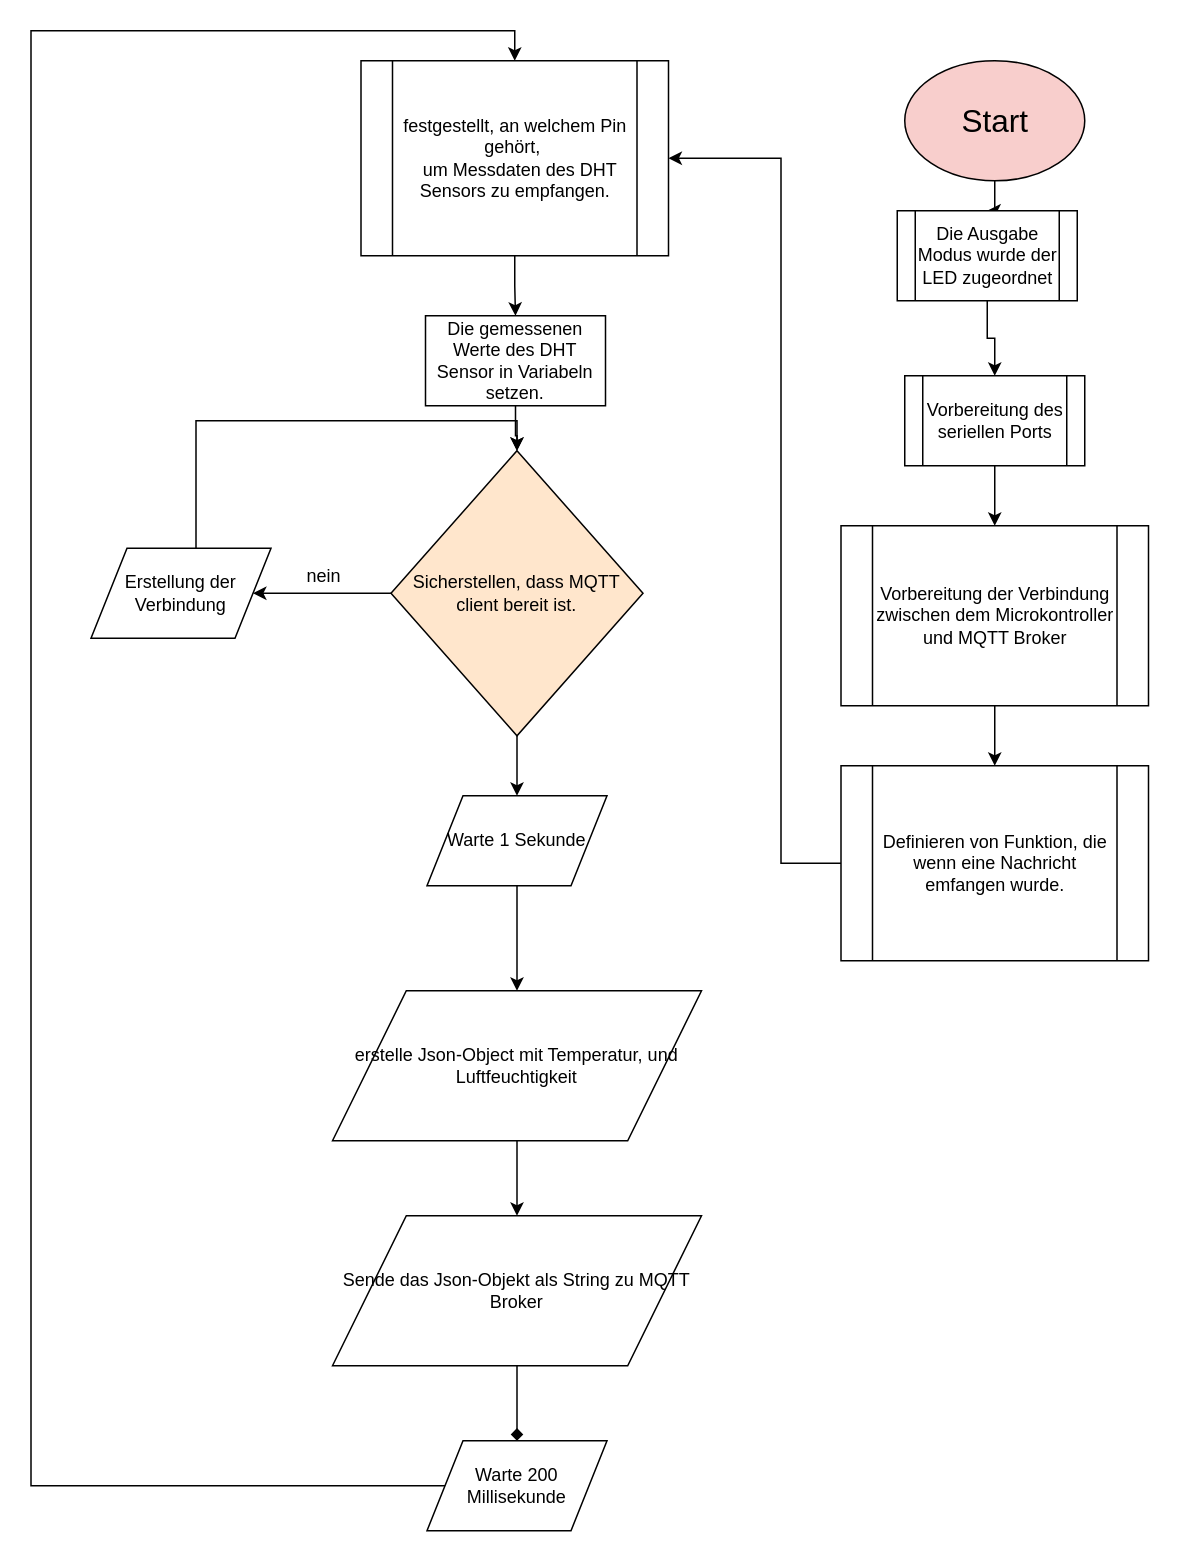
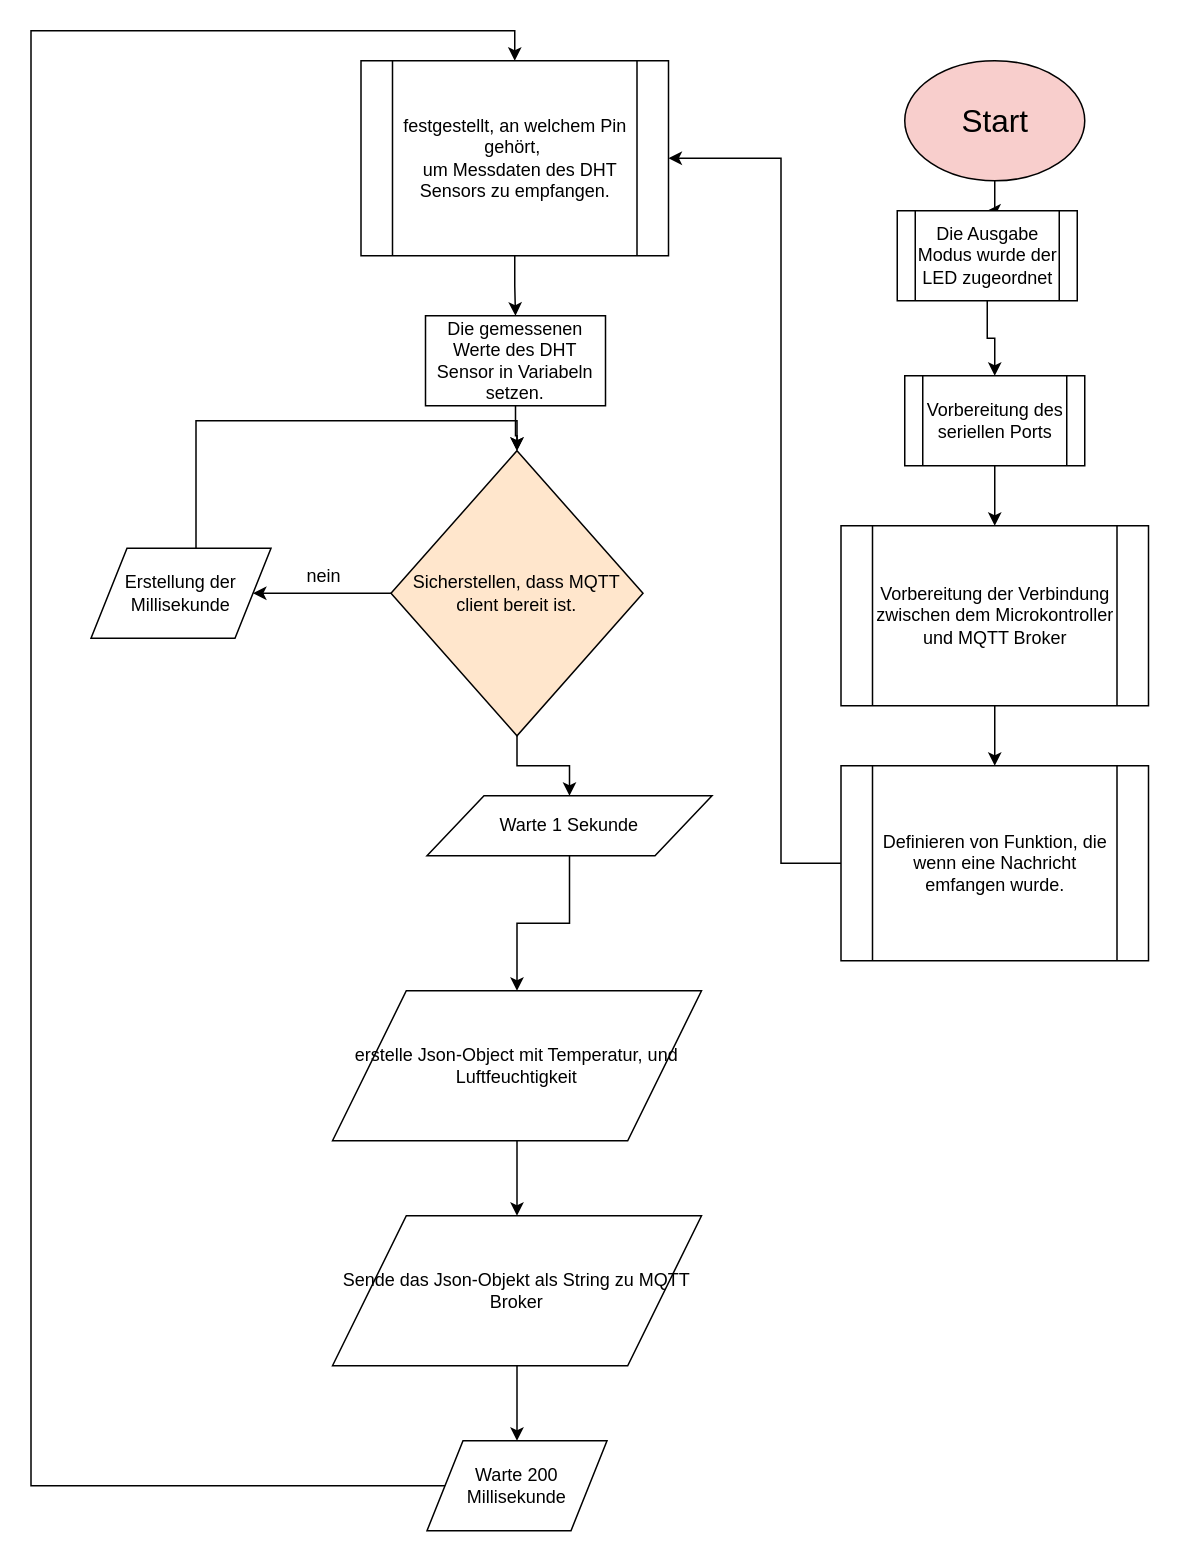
  <mxCell id="0" />
  <mxCell id="1" parent="0" />
  <mxCell id="2" value="" style="edgeStyle=orthogonalEdgeStyle;rounded=0;orthogonalLoop=1;jettySize=auto;html=1;" edge="1" parent="1" source="3" target="5"><mxGeometry relative="1" as="geometry" /></mxCell>
  <mxCell id="3" value="&lt;font style=&quot;font-size: 21px&quot;&gt;Start&lt;/font&gt;" style="ellipse;whiteSpace=wrap;html=1;fillColor=#f8cecc;" vertex="1" parent="1"><mxGeometry x="602.5" y="40" width="120" height="80" as="geometry" /></mxCell>
  <mxCell id="4" value="" style="edgeStyle=orthogonalEdgeStyle;rounded=0;orthogonalLoop=1;jettySize=auto;html=1;" edge="1" parent="1" source="5" target="7"><mxGeometry relative="1" as="geometry" /></mxCell>
  <mxCell id="5" value="Die Ausgabe Modus wurde der LED zugeordnet" style="shape=process;whiteSpace=wrap;html=1;backgroundOutline=1;" vertex="1" parent="1"><mxGeometry x="597.5" y="140" width="120" height="60" as="geometry" /></mxCell>
  <mxCell id="6" value="" style="edgeStyle=orthogonalEdgeStyle;rounded=0;orthogonalLoop=1;jettySize=auto;html=1;" edge="1" parent="1" source="7" target="9"><mxGeometry relative="1" as="geometry" /></mxCell>
  <mxCell id="7" value="Vorbereitung des seriellen Ports" style="shape=process;whiteSpace=wrap;html=1;backgroundOutline=1;" vertex="1" parent="1"><mxGeometry x="602.5" y="250" width="120" height="60" as="geometry" /></mxCell>
  <mxCell id="8" value="" style="edgeStyle=orthogonalEdgeStyle;rounded=0;orthogonalLoop=1;jettySize=auto;html=1;" edge="1" parent="1" source="9" target="11"><mxGeometry relative="1" as="geometry" /></mxCell>
  <mxCell id="9" value="Vorbereitung der Verbindung zwischen dem Microkontroller und MQTT Broker" style="shape=process;whiteSpace=wrap;html=1;backgroundOutline=1;" vertex="1" parent="1"><mxGeometry x="560" y="350" width="205" height="120" as="geometry" /></mxCell>
  <mxCell id="10" value="" style="edgeStyle=orthogonalEdgeStyle;rounded=0;orthogonalLoop=1;jettySize=auto;html=1;" edge="1" parent="1" source="11" target="13"><mxGeometry relative="1" as="geometry"><Array as="points"><mxPoint x="520" y="575" /><mxPoint x="520" y="105" /></Array></mxGeometry></mxCell>
  <mxCell id="11" value="Definieren von Funktion, die wenn eine Nachricht emfangen wurde." style="shape=process;whiteSpace=wrap;html=1;backgroundOutline=1;" vertex="1" parent="1"><mxGeometry x="560" y="510" width="205" height="130" as="geometry" /></mxCell>
  <mxCell id="12" value="" style="edgeStyle=orthogonalEdgeStyle;rounded=0;orthogonalLoop=1;jettySize=auto;html=1;" edge="1" parent="1" source="13" target="15"><mxGeometry relative="1" as="geometry" /></mxCell>
  <mxCell id="13" value="&lt;div&gt;festgestellt, an wel&lt;span&gt;chem Pin gehört,&amp;nbsp;&lt;/span&gt;&lt;/div&gt;&lt;div&gt;&amp;nbsp;&amp;nbsp;&lt;span&gt;um Messdaten des DHT Sensors zu empfangen.&lt;/span&gt;&lt;/div&gt;" style="shape=process;whiteSpace=wrap;html=1;backgroundOutline=1;" vertex="1" parent="1"><mxGeometry x="240" y="40" width="205" height="130" as="geometry" /></mxCell>
  <mxCell id="14" value="" style="edgeStyle=orthogonalEdgeStyle;rounded=0;orthogonalLoop=1;jettySize=auto;html=1;" edge="1" parent="1" source="15" target="18"><mxGeometry relative="1" as="geometry" /></mxCell>
  <mxCell id="15" value="Die gemessenen Werte des DHT Sensor in Variabeln setzen." style="rounded=0;whiteSpace=wrap;html=1;" vertex="1" parent="1"><mxGeometry x="283" y="210" width="120" height="60" as="geometry" /></mxCell>
  <mxCell id="16" value="" style="edgeStyle=orthogonalEdgeStyle;rounded=0;orthogonalLoop=1;jettySize=auto;html=1;" edge="1" parent="1" source="18" target="20"><mxGeometry relative="1" as="geometry" /></mxCell>
  <mxCell id="17" value="" style="edgeStyle=orthogonalEdgeStyle;rounded=0;orthogonalLoop=1;jettySize=auto;html=1;entryX=0.5;entryY=0;entryDx=0;entryDy=0;" edge="1" parent="1" source="18" target="23"><mxGeometry relative="1" as="geometry"><mxPoint x="344" y="530" as="targetPoint" /></mxGeometry></mxCell>
  <mxCell id="18" value="Sicherstellen, dass MQTT client bereit ist." style="rhombus;whiteSpace=wrap;html=1;fillColor=#ffe6cc;" vertex="1" parent="1"><mxGeometry x="260" y="300" width="168" height="190" as="geometry" /></mxCell>
  <mxCell id="19" value="" style="edgeStyle=orthogonalEdgeStyle;rounded=0;orthogonalLoop=1;jettySize=auto;html=1;entryX=0.5;entryY=0;entryDx=0;entryDy=0;" edge="1" parent="1" source="20" target="18"><mxGeometry relative="1" as="geometry"><mxPoint x="120" y="285" as="targetPoint" /><Array as="points"><mxPoint x="130" y="280" /><mxPoint x="344" y="280" /></Array></mxGeometry></mxCell>
- <mxCell id="20" value="Erstellung der Verbindung" style="shape=parallelogram;perimeter=parallelogramPerimeter;whiteSpace=wrap;html=1;" vertex="1" parent="1"><mxGeometry x="60" y="365" width="120" height="60" as="geometry" /></mxCell>
+ <mxCell id="20" value="Erstellung der Millisekunde" style="shape=parallelogram;perimeter=parallelogramPerimeter;whiteSpace=wrap;html=1;" vertex="1" parent="1"><mxGeometry x="60" y="365" width="120" height="60" as="geometry" /></mxCell>
  <mxCell id="21" value="nein" style="text;html=1;align=center;" vertex="1" parent="1"><mxGeometry x="200" y="370" width="30" height="25" as="geometry" /></mxCell>
  <mxCell id="22" value="" style="edgeStyle=orthogonalEdgeStyle;rounded=0;orthogonalLoop=1;jettySize=auto;html=1;" edge="1" parent="1" source="23" target="25"><mxGeometry relative="1" as="geometry" /></mxCell>
- <mxCell id="23" value="Warte 1 Sekunde" style="shape=parallelogram;perimeter=parallelogramPerimeter;whiteSpace=wrap;html=1;" vertex="1" parent="1"><mxGeometry x="284" y="530" width="120" height="60" as="geometry" /></mxCell>
+ <mxCell id="23" value="Warte 1 Sekunde" style="shape=parallelogram;perimeter=parallelogramPerimeter;whiteSpace=wrap;html=1;" vertex="1" parent="1"><mxGeometry x="284" y="530" width="190" height="40" as="geometry" /></mxCell>
  <mxCell id="24" value="" style="edgeStyle=orthogonalEdgeStyle;rounded=0;orthogonalLoop=1;jettySize=auto;html=1;" edge="1" parent="1" source="25" target="27"><mxGeometry relative="1" as="geometry" /></mxCell>
  <mxCell id="25" value="erstelle Json-Object mit Temperatur, und Luftfeuchtigkeit" style="shape=parallelogram;perimeter=parallelogramPerimeter;whiteSpace=wrap;html=1;" vertex="1" parent="1"><mxGeometry x="221" y="660" width="246" height="100" as="geometry" /></mxCell>
- <mxCell id="26" value="" style="edgeStyle=orthogonalEdgeStyle;rounded=0;orthogonalLoop=1;jettySize=auto;html=1;endArrow=diamond;" edge="1" parent="1" source="27" target="29"><mxGeometry relative="1" as="geometry" /></mxCell>
+ <mxCell id="26" value="" style="edgeStyle=orthogonalEdgeStyle;rounded=0;orthogonalLoop=1;jettySize=auto;html=1;" edge="1" parent="1" source="27" target="29"><mxGeometry relative="1" as="geometry" /></mxCell>
  <mxCell id="27" value="Sende das Json-Objekt als String zu MQTT Broker" style="shape=parallelogram;perimeter=parallelogramPerimeter;whiteSpace=wrap;html=1;" vertex="1" parent="1"><mxGeometry x="221" y="810" width="246" height="100" as="geometry" /></mxCell>
  <mxCell id="28" value="" style="edgeStyle=orthogonalEdgeStyle;rounded=0;orthogonalLoop=1;jettySize=auto;html=1;entryX=0.5;entryY=0;entryDx=0;entryDy=0;" edge="1" parent="1" source="29" target="13"><mxGeometry relative="1" as="geometry"><mxPoint x="158" y="990" as="targetPoint" /><Array as="points"><mxPoint x="20" y="990" /><mxPoint x="20" y="20" /><mxPoint x="343" y="20" /></Array></mxGeometry></mxCell>
  <mxCell id="29" value="Warte 200 Millisekunde" style="shape=parallelogram;perimeter=parallelogramPerimeter;whiteSpace=wrap;html=1;" vertex="1" parent="1"><mxGeometry x="284" y="960" width="120" height="60" as="geometry" /></mxCell>
